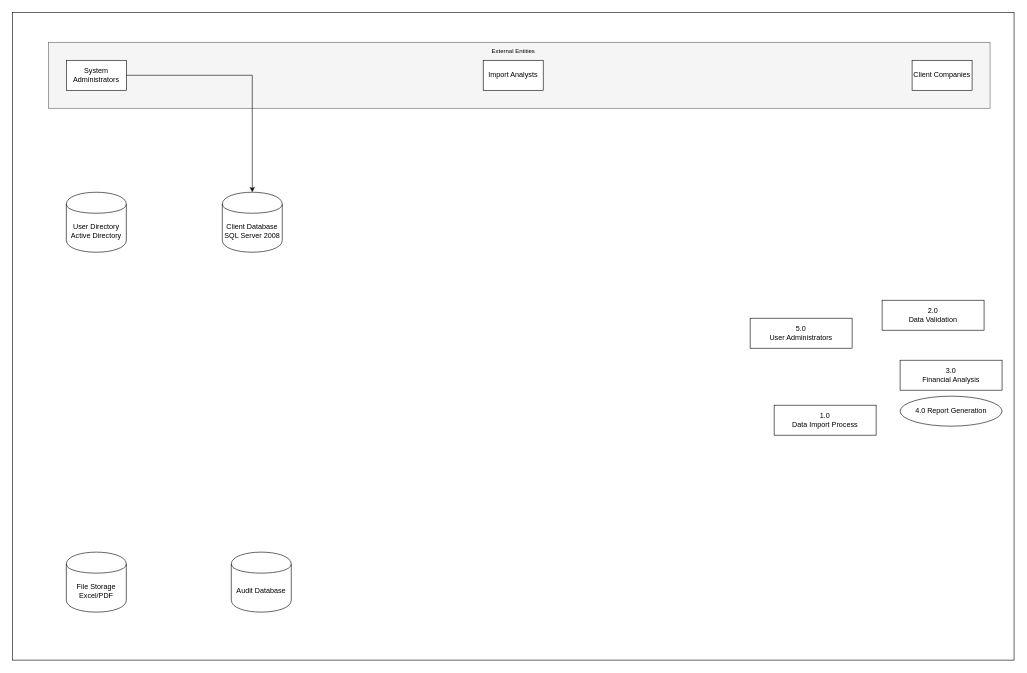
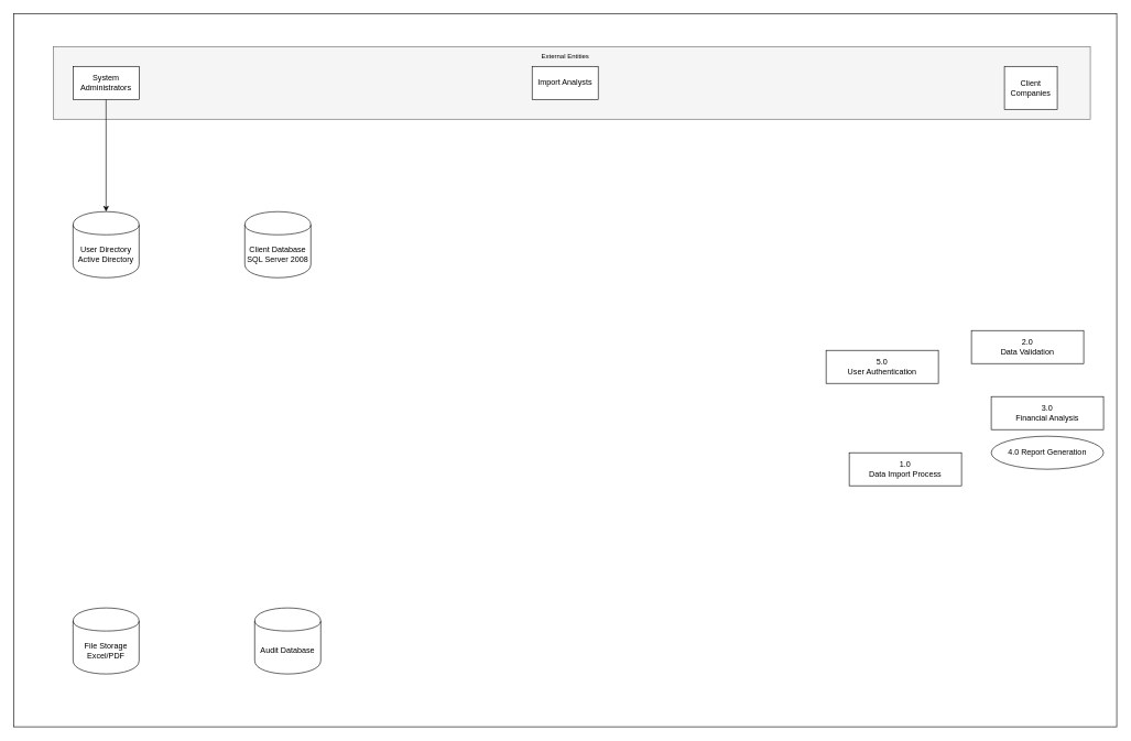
  <mxCell id="0" />
  <mxCell id="1" parent="0" />
  <mxCell id="2" value="" style="rounded=0;whiteSpace=wrap;html=1;movable=0;resizable=0;rotatable=0;deletable=0;editable=0;locked=1;connectable=0;" vertex="1" parent="1"><mxGeometry x="20" y="20" width="1670" height="1080" as="geometry" /></mxCell>
  <mxCell id="3" value="" style="rounded=0;whiteSpace=wrap;html=1;fillColor=#f5f5f5;fontColor=#333333;strokeColor=#666666;movable=0;resizable=0;rotatable=0;deletable=0;editable=0;locked=1;connectable=0;" vertex="1" parent="1"><mxGeometry x="80" y="70" width="1570" height="110" as="geometry" /></mxCell>
- <mxCell id="4" style="edgeStyle=orthogonalEdgeStyle;rounded=0;orthogonalLoop=1;jettySize=auto;html=1;" edge="1" parent="1" source="5" target="15"><mxGeometry relative="1" as="geometry" /></mxCell>
+ <mxCell id="4" style="edgeStyle=orthogonalEdgeStyle;rounded=0;orthogonalLoop=1;jettySize=auto;html=1;" edge="1" parent="1" source="5" target="14"><mxGeometry relative="1" as="geometry" /></mxCell>
  <mxCell id="5" value="System Administrators" style="html=1;dashed=0;whiteSpace=wrap;" vertex="1" parent="1"><mxGeometry x="110" y="100" width="100" height="50" as="geometry" /></mxCell>
  <mxCell id="6" value="Import Analysts" style="html=1;dashed=0;whiteSpace=wrap;" vertex="1" parent="1"><mxGeometry x="805" y="100" width="100" height="50" as="geometry" /></mxCell>
- <mxCell id="7" value="Client Companies" style="html=1;dashed=0;whiteSpace=wrap;" vertex="1" parent="1"><mxGeometry x="1520" y="100" width="100" height="50" as="geometry" /></mxCell>
+ <mxCell id="7" value="Client Companies" style="html=1;dashed=0;whiteSpace=wrap;" vertex="1" parent="1"><mxGeometry x="1520" y="100" width="80" height="65" as="geometry" /></mxCell>
  <mxCell id="8" value="External Entities" style="text;html=1;align=center;verticalAlign=middle;whiteSpace=wrap;rounded=0;fontStyle=0;fontSize=10;" vertex="1" parent="1"><mxGeometry x="792.5" y="70" width="125" height="30" as="geometry" /></mxCell>
- <mxCell id="9" value="5.0&lt;br&gt;User Administrators" style="html=1;dashed=0;whiteSpace=wrap;" vertex="1" parent="1"><mxGeometry x="1250" y="530" width="170" height="50" as="geometry" /></mxCell>
+ <mxCell id="9" value="5.0&lt;br&gt;User Authentication" style="html=1;dashed=0;whiteSpace=wrap;" vertex="1" parent="1"><mxGeometry x="1250" y="530" width="170" height="50" as="geometry" /></mxCell>
  <mxCell id="10" value="2.0&lt;br&gt;Data Validation" style="html=1;dashed=0;whiteSpace=wrap;" vertex="1" parent="1"><mxGeometry x="1470" y="500" width="170" height="50" as="geometry" /></mxCell>
- <mxCell id="11" value="1.0&lt;br&gt;Data Import Process" style="html=1;dashed=0;whiteSpace=wrap;" vertex="1" parent="1"><mxGeometry x="1290" y="675" width="170" height="50" as="geometry" /></mxCell>
+ <mxCell id="11" value="1.0&lt;br&gt;Data Import Process" style="html=1;dashed=0;whiteSpace=wrap;" vertex="1" parent="1"><mxGeometry x="1285" y="685" width="170" height="50" as="geometry" /></mxCell>
  <mxCell id="12" value="3.0&lt;br&gt;Financial Analysis" style="html=1;dashed=0;whiteSpace=wrap;" vertex="1" parent="1"><mxGeometry x="1500" y="600" width="170" height="50" as="geometry" /></mxCell>
  <mxCell id="13" value="4.0 Report Generation" style="ellipse;html=1;dashed=0;whiteSpace=wrap;" vertex="1" parent="1"><mxGeometry x="1500" y="660" width="170" height="50" as="geometry" /></mxCell>
  <mxCell id="14" value="User Directory Active Directory" style="shape=cylinder;whiteSpace=wrap;html=1;boundedLbl=1;backgroundOutline=1;" vertex="1" parent="1"><mxGeometry x="110" y="320" width="100" height="100" as="geometry" /></mxCell>
  <mxCell id="15" value="Client Database SQL Server 2008" style="shape=cylinder;whiteSpace=wrap;html=1;boundedLbl=1;backgroundOutline=1;" vertex="1" parent="1"><mxGeometry x="370" y="320" width="100" height="100" as="geometry" /></mxCell>
  <mxCell id="16" value="File Storage Excel/PDF" style="shape=cylinder;whiteSpace=wrap;html=1;boundedLbl=1;backgroundOutline=1;" vertex="1" parent="1"><mxGeometry x="110" y="920" width="100" height="100" as="geometry" /></mxCell>
  <mxCell id="17" value="Audit Database" style="shape=cylinder;whiteSpace=wrap;html=1;boundedLbl=1;backgroundOutline=1;" vertex="1" parent="1"><mxGeometry x="385" y="920" width="100" height="100" as="geometry" /></mxCell>
